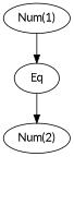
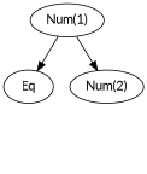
  digraph {
    fontname=Lato
    node [fontname=Lato]
    edge [fontname=Lato]
    n1 [label="Num(1)"]
    n2 [label=Eq]
    n3 [label="Num(2)"]
    c [style=invis]
    n1 -> n2
-   n2 -> n3
+   n1 -> n3
    n3 -> c [style=invis]
  }
